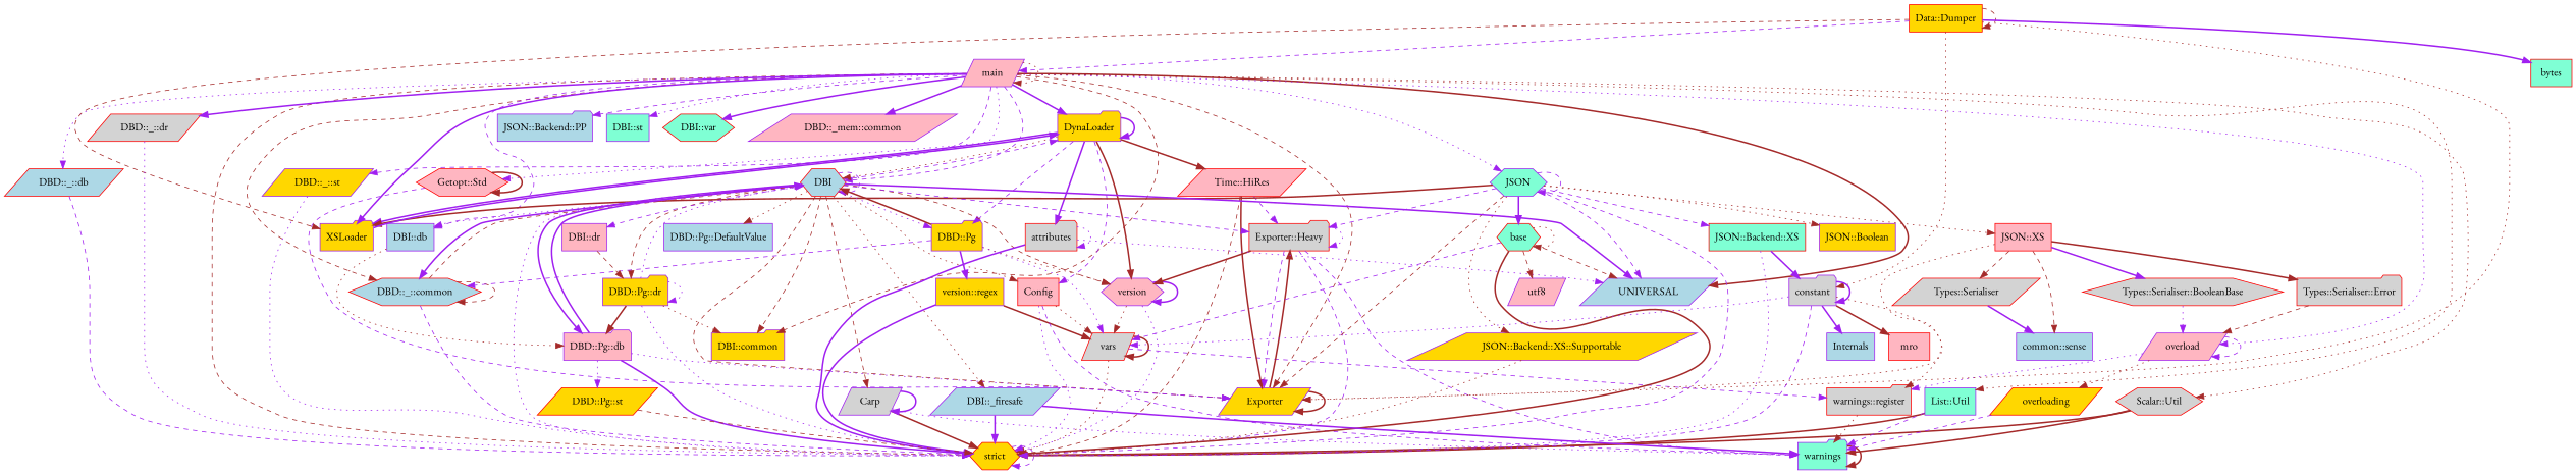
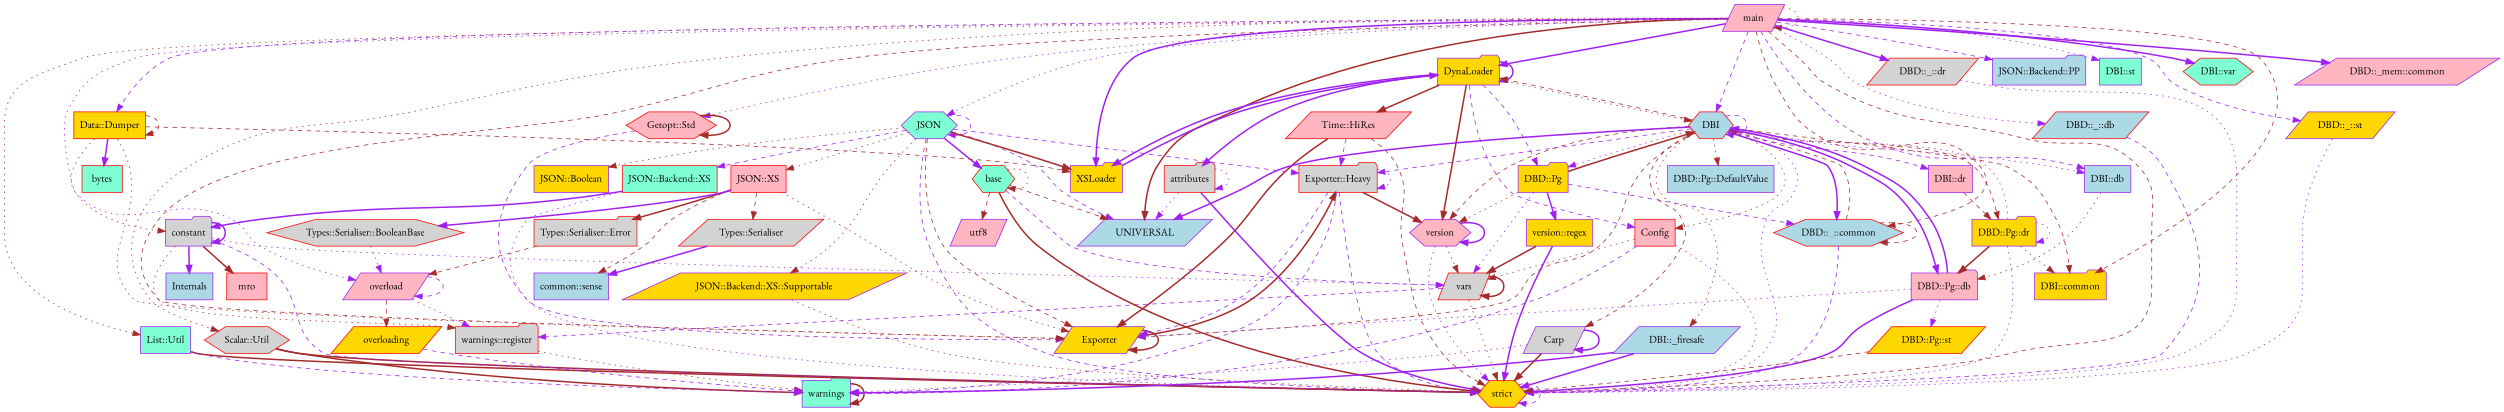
  digraph {
    fontname="EB Garamond"
    node [color=purple fillcolor=gold fontname="EB Garamond" shape=parallelogram style=filled]
    edge [color=purple fontname="EB Garamond" style=dashed]
    version [fillcolor=lightpink shape=hexagon]
    "strict" [color=red shape=hexagon]
    vars [color=red fillcolor=lightgrey]
    "warnings::register" [color=red fillcolor=lightgrey shape=folder]
    "version::regex" [shape=box]
    "Time::HiRes" [color=red fillcolor=lightpink]
    Exporter
    "Exporter::Heavy" [color=red fillcolor=lightgrey shape=folder]
    warnings [fillcolor=aquamarine shape=folder]
    main [fillcolor=lightpink]
    "DBD::_::st"
    "DBD::_::common" [color=red fillcolor=lightblue shape=hexagon]
    DynaLoader [shape=folder]
    JSON [fillcolor=aquamarine shape=hexagon]
    UNIVERSAL [fillcolor=lightblue]
    DBI [color=red fillcolor=lightblue shape=hexagon]
    "Getopt::Std" [color=red fillcolor=lightpink shape=hexagon]
    "Scalar::Util" [color=red fillcolor=lightgrey shape=hexagon]
    "DBI::db" [fillcolor=lightblue shape=box]
    overload [fillcolor=lightpink]
    "Data::Dumper" [color=red shape=box]
    XSLoader [shape=folder]
    "List::Util" [fillcolor=aquamarine shape=box]
    "DBI::common" [shape=folder]
    "JSON::Backend::PP" [fillcolor=lightblue shape=folder]
    "DBI::st" [fillcolor=aquamarine shape=box]
    "DBD::_::db" [color=red fillcolor=lightblue]
    "DBI::var" [color=red fillcolor=aquamarine shape=hexagon]
    "DBD::_::dr" [color=red fillcolor=lightgrey]
    "DBD::_mem::common" [fillcolor=lightpink]
    "DBD::Pg" [shape=folder]
    Config [color=red fillcolor=lightpink shape=box]
    attributes [color=red fillcolor=lightgrey shape=folder]
    "JSON::Boolean" [shape=box]
    base [color=red fillcolor=aquamarine shape=hexagon]
    "JSON::XS" [color=red fillcolor=lightpink shape=box]
    "JSON::Backend::XS::Supportable"
    "JSON::Backend::XS" [color=red fillcolor=aquamarine shape=box]
    "DBD::Pg::dr" [shape=folder]
    "DBD::Pg::db" [fillcolor=lightpink shape=folder]
    "DBI::_firesafe" [fillcolor=lightblue]
    Carp [fillcolor=lightgrey]
    "DBI::dr" [fillcolor=lightpink shape=box]
    "DBD::Pg::DefaultValue" [fillcolor=lightblue shape=box]
    overloading [color=red]
    constant [fillcolor=lightgrey shape=folder]
    bytes [color=red fillcolor=aquamarine shape=box]
    utf8 [fillcolor=lightpink]
    "Types::Serialiser::Error" [color=red fillcolor=lightgrey shape=folder]
    "Types::Serialiser" [color=red fillcolor=lightgrey]
    "common::sense" [fillcolor=lightblue shape=box]
    "Types::Serialiser::BooleanBase" [color=red fillcolor=lightgrey shape=hexagon]
    "DBD::Pg::st" [color=red]
    Internals [fillcolor=lightblue shape=box]
    mro [color=red fillcolor=lightpink shape=box]
    version -> version [style=bold]
    version -> "strict" [style=dotted]
    version -> vars [color=brown style=dotted]
    "strict" -> "strict"
    vars -> "strict" [color=brown style=dotted]
    vars -> vars [color=brown style=bold]
    vars -> "warnings::register"
    "warnings::register" -> warnings [color=brown style=dotted]
    "version::regex" -> "strict" [style=bold]
    "version::regex" -> vars [color=brown style=bold]
    "Time::HiRes" -> "strict" [color=brown]
    "Time::HiRes" -> Exporter [color=brown style=bold]
    "Time::HiRes" -> "Exporter::Heavy"
    Exporter -> Exporter [color=brown style=bold]
    Exporter -> "Exporter::Heavy" [color=brown style=bold]
    "Exporter::Heavy" -> version [color=brown style=bold]
    "Exporter::Heavy" -> "strict"
    "Exporter::Heavy" -> Exporter
    "Exporter::Heavy" -> "Exporter::Heavy" [style=dotted]
    "Exporter::Heavy" -> warnings
    warnings -> warnings [color=brown style=bold]
    main -> "strict" [color=brown]
    main -> Exporter [color=brown]
    main -> main [color=brown style=dotted]
    main -> "DBD::_::st"
    main -> "DBD::_::common" [color=brown]
    main -> DynaLoader [style=bold]
    main -> JSON [style=dotted]
    main -> UNIVERSAL [color=brown style=bold]
    main -> DBI
    main -> "Getopt::Std" [style=dotted]
    main -> "Scalar::Util" [color=brown style=dotted]
    main -> "DBI::db"
    main -> overload [style=dotted]
-   "Data::Dumper" -> main
+   main -> "Data::Dumper"
    main -> XSLoader [style=bold]
    main -> "List::Util" [color=brown style=dotted]
    main -> "DBI::common" [color=brown]
    main -> "JSON::Backend::PP"
    main -> "DBI::st" [style=dotted]
    main -> "DBD::_::db" [style=dotted]
    main -> "DBI::var" [style=bold]
    main -> "DBD::_::dr" [style=bold]
    main -> "DBD::_mem::common" [style=bold]
    "DBD::_::st" -> "strict" [style=dotted]
    "DBD::_::common" -> "strict"
    "DBD::_::common" -> "DBD::_::common" [color=brown]
    "DBD::_::common" -> DBI [color=brown]
    DynaLoader -> version [color=brown style=bold]
    DynaLoader -> "Time::HiRes" [color=brown style=bold]
    DynaLoader -> DynaLoader [style=bold]
    DynaLoader -> DBI [color=brown style=dotted]
    DynaLoader -> XSLoader [style=bold]
    DynaLoader -> "DBD::Pg"
    DynaLoader -> Config
    DynaLoader -> attributes [style=bold]
    JSON -> "strict"
    JSON -> Exporter [color=brown]
    JSON -> "Exporter::Heavy"
    JSON -> JSON
    JSON -> UNIVERSAL
    JSON -> XSLoader [color=brown style=bold]
    JSON -> "JSON::Boolean" [color=brown style=dotted]
    JSON -> base [style=bold]
    JSON -> "JSON::XS" [color=brown style=dotted]
    JSON -> "JSON::Backend::XS::Supportable" [color=brown style=dotted]
    JSON -> "JSON::Backend::XS"
    DBI -> version [color=brown]
    DBI -> "strict" [style=dotted]
    DBI -> Exporter [color=brown]
    DBI -> "Exporter::Heavy"
    DBI -> "DBD::_::common" [style=bold]
-   DBI -> DynaLoader
+   DBI -> DynaLoader [color=brown]
    DBI -> UNIVERSAL [style=bold]
    DBI -> DBI
    DBI -> "DBI::db" [style=dotted]
    DBI -> "DBI::common" [color=brown]
    DBI -> "DBD::Pg" [style=dotted]
    DBI -> Config [color=brown style=dotted]
    DBI -> "DBD::Pg::dr" [color=brown]
    DBI -> "DBD::Pg::db" [style=bold]
    DBI -> "DBI::_firesafe" [color=brown style=dotted]
    DBI -> Carp [color=brown]
    DBI -> "DBI::dr"
    DBI -> "DBD::Pg::DefaultValue" [color=brown style=dotted]
    "Getopt::Std" -> Exporter
    "Getopt::Std" -> "Getopt::Std" [color=brown style=bold]
    "Scalar::Util" -> "strict" [color=brown style=bold]
    "Scalar::Util" -> warnings [color=brown style=bold]
    "DBI::db" -> "DBD::Pg::db" [color=brown style=dotted]
    overload -> "warnings::register" [style=dotted]
    overload -> overload
-   overload -> overloading [color=brown style=dotted]
+   overload -> overloading [color=brown]
    "Data::Dumper" -> Exporter [color=brown style=dotted]
    "Data::Dumper" -> "Data::Dumper" [color=brown]
    "Data::Dumper" -> XSLoader [color=brown]
    "Data::Dumper" -> constant [color=brown style=dotted]
    "Data::Dumper" -> bytes [style=bold]
    XSLoader -> DynaLoader [style=bold]
    "List::Util" -> "strict" [color=brown style=bold]
    "List::Util" -> warnings
    "DBD::_::db" -> "strict"
    "DBD::_::dr" -> "strict" [style=dotted]
    "DBD::Pg" -> version [color=brown style=dotted]
    "DBD::Pg" -> vars [style=dotted]
    "DBD::Pg" -> "version::regex" [style=bold]
    "DBD::Pg" -> "DBD::_::common"
    "DBD::Pg" -> DBI [color=brown style=bold]
    Config -> "strict" [style=dotted]
    Config -> vars [color=brown style=dotted]
    Config -> warnings
    attributes -> "strict" [style=bold]
    attributes -> UNIVERSAL [style=dotted]
    attributes -> attributes [style=dotted]
    base -> "strict" [color=brown style=bold]
    base -> vars
    base -> UNIVERSAL [color=brown]
    base -> base [color=brown style=dotted]
    base -> utf8 [color=brown]
    "JSON::XS" -> Exporter [color=brown style=dotted]
    "JSON::XS" -> "Types::Serialiser::Error" [color=brown style=bold]
    "JSON::XS" -> "Types::Serialiser" [color=brown]
    "JSON::XS" -> "common::sense" [color=brown]
    "JSON::XS" -> "Types::Serialiser::BooleanBase" [style=bold]
    "JSON::Backend::XS::Supportable" -> "strict" [color=brown style=dotted]
    "JSON::Backend::XS" -> "strict" [style=dotted]
    "JSON::Backend::XS" -> constant [style=bold]
    "DBD::Pg::dr" -> "strict" [style=dotted]
    "DBD::Pg::dr" -> DBI [style=dotted]
    "DBD::Pg::dr" -> "DBI::common" [color=brown style=dotted]
    "DBD::Pg::dr" -> "DBD::Pg::dr" [style=dotted]
    "DBD::Pg::dr" -> "DBD::Pg::db" [color=brown style=bold]
    "DBD::Pg::db" -> "strict" [style=bold]
    "DBD::Pg::db" -> Exporter [style=dotted]
    "DBD::Pg::db" -> DBI [style=bold]
    "DBD::Pg::db" -> "DBD::Pg::st" [style=dotted]
    "DBI::_firesafe" -> "strict" [style=bold]
    "DBI::_firesafe" -> warnings [style=bold]
    Carp -> "strict" [color=brown style=bold]
    Carp -> warnings [style=dotted]
    Carp -> Carp [style=bold]
    "DBI::dr" -> "DBD::Pg::dr" [color=brown]
    overloading -> warnings
    constant -> "strict"
    constant -> vars [style=dotted]
    constant -> "warnings::register" [color=brown style=dotted]
    constant -> constant [style=bold]
    constant -> Internals [style=bold]
    constant -> mro [color=brown style=bold]
    "Types::Serialiser::Error" -> overload [color=brown]
    "Types::Serialiser" -> "common::sense" [style=bold]
    "Types::Serialiser::BooleanBase" -> overload [style=dotted]
    "DBD::Pg::st" -> "strict" [color=brown]
  }
